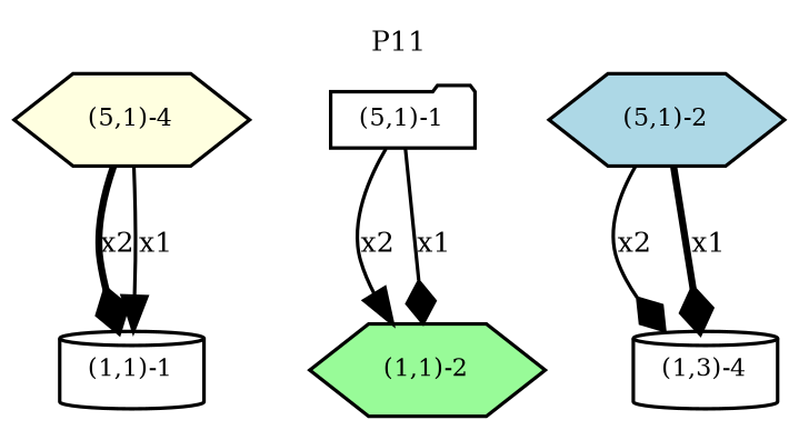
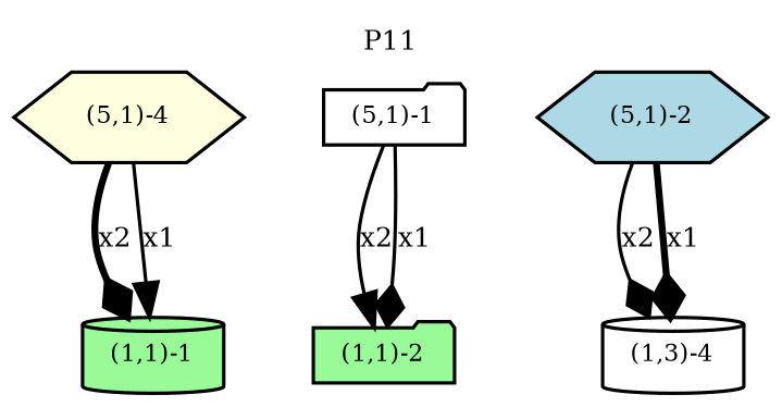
  digraph {
    fontname="DejaVu Serif"
    fontsize=8
    label=P11
    labelloc=t
    node [fillcolor=palegreen fontname="DejaVu Serif" fontsize=7 shape=cylinder style=filled]
    edge [arrowhead=diamond fontname="DejaVu Serif" fontsize=8 style=solid]
-   n1 [fillcolor=white height=.01 label="(1,1)-1" width=.01]
-   n2 [height=.01 label="(1,1)-2" shape=hexagon width=.01]
+   n1 [height=.01 label="(1,1)-1" width=.01]
+   n2 [height=.01 label="(1,1)-2" shape=folder width=.01]
    n3 [fillcolor=white height=.01 label="(1,3)-4" width=.01]
    n4 [fillcolor=white height=.01 label="(5,1)-1" shape=folder width=.01]
    n5 [fillcolor=lightblue height=.01 label="(5,1)-2" shape=hexagon width=.01]
    n6 [fillcolor=lightyellow height=.01 label="(5,1)-4" shape=hexagon width=.01]
    n4 -> n2 [arrowhead=normal label=x2]
    n4 -> n2 [label=x1]
    n5 -> n3 [label=x2]
    n5 -> n3 [label=x1 style=bold]
    n6 -> n1 [label=x2 style=bold]
    n6 -> n1 [arrowhead=normal label=x1]
  }
